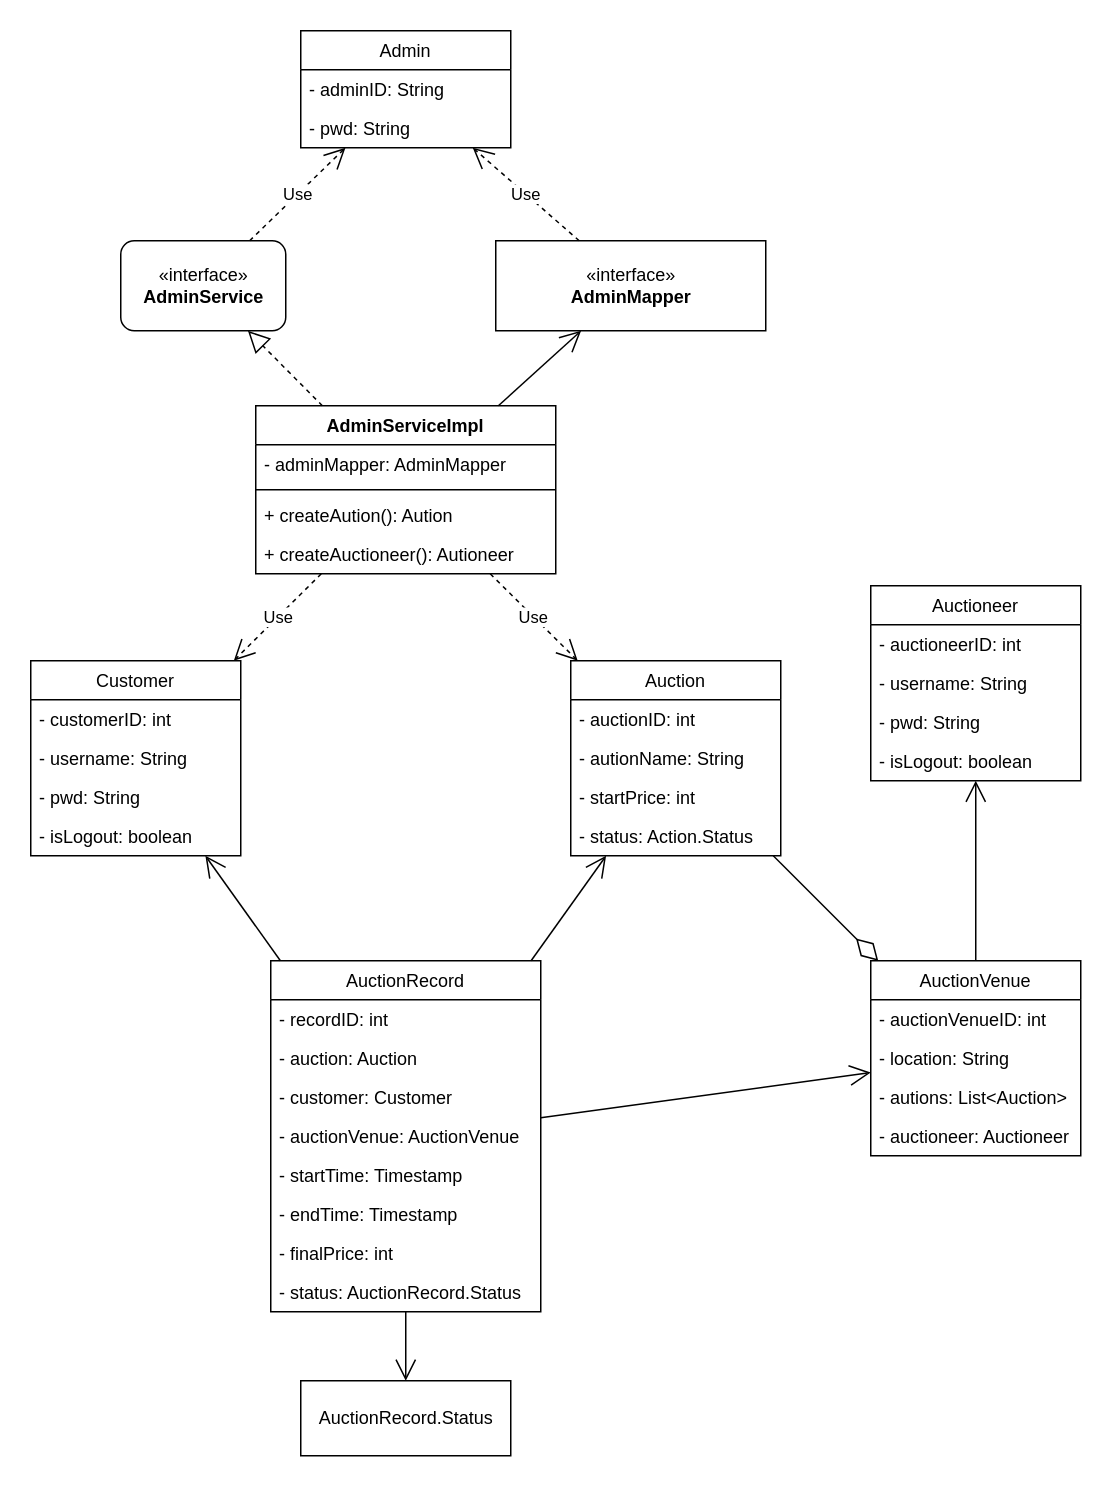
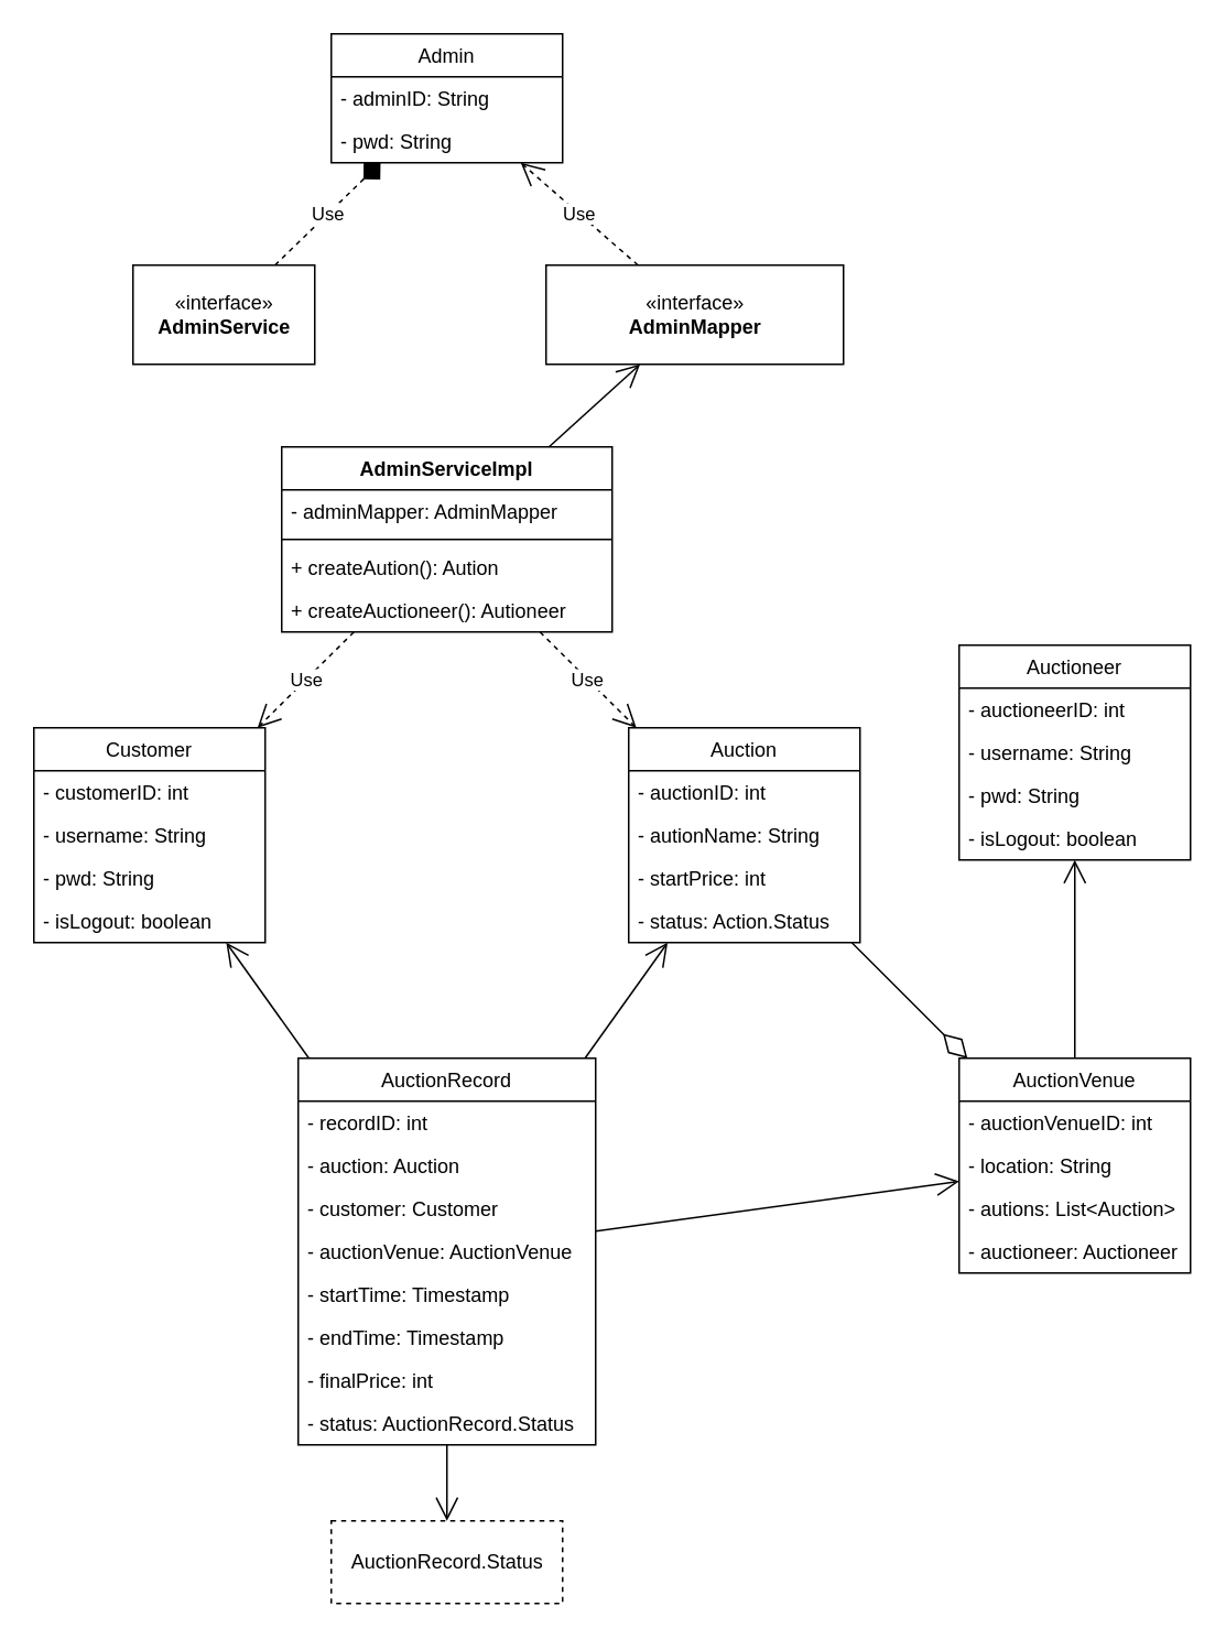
  <mxCell id="0" />
  <mxCell id="1" parent="0" />
  <mxCell id="2" value="Auctioneer" style="swimlane;fontStyle=0;childLayout=stackLayout;horizontal=1;startSize=26;fillColor=none;horizontalStack=0;resizeParent=1;resizeParentMax=0;resizeLast=0;collapsible=1;marginBottom=0;" parent="1" vertex="1"><mxGeometry x="580" y="390" width="140" height="130" as="geometry" /></mxCell>
  <mxCell id="3" value="- auctioneerID: int" style="text;strokeColor=none;fillColor=none;align=left;verticalAlign=top;spacingLeft=4;spacingRight=4;overflow=hidden;rotatable=0;points=[[0,0.5],[1,0.5]];portConstraint=eastwest;" parent="2" vertex="1"><mxGeometry y="26" width="140" height="26" as="geometry" /></mxCell>
  <mxCell id="4" value="- username: String" style="text;strokeColor=none;fillColor=none;align=left;verticalAlign=top;spacingLeft=4;spacingRight=4;overflow=hidden;rotatable=0;points=[[0,0.5],[1,0.5]];portConstraint=eastwest;" parent="2" vertex="1"><mxGeometry y="52" width="140" height="26" as="geometry" /></mxCell>
  <mxCell id="5" value="- pwd: String" style="text;strokeColor=none;fillColor=none;align=left;verticalAlign=top;spacingLeft=4;spacingRight=4;overflow=hidden;rotatable=0;points=[[0,0.5],[1,0.5]];portConstraint=eastwest;" parent="2" vertex="1"><mxGeometry y="78" width="140" height="26" as="geometry" /></mxCell>
  <mxCell id="6" value="- isLogout: boolean" style="text;strokeColor=none;fillColor=none;align=left;verticalAlign=top;spacingLeft=4;spacingRight=4;overflow=hidden;rotatable=0;points=[[0,0.5],[1,0.5]];portConstraint=eastwest;" parent="2" vertex="1"><mxGeometry y="104" width="140" height="26" as="geometry" /></mxCell>
  <mxCell id="7" value="Admin" style="swimlane;fontStyle=0;childLayout=stackLayout;horizontal=1;startSize=26;fillColor=none;horizontalStack=0;resizeParent=1;resizeParentMax=0;resizeLast=0;collapsible=1;marginBottom=0;" parent="1" vertex="1"><mxGeometry x="200" y="20" width="140" height="78" as="geometry" /></mxCell>
  <mxCell id="8" value="- adminID: String" style="text;strokeColor=none;fillColor=none;align=left;verticalAlign=top;spacingLeft=4;spacingRight=4;overflow=hidden;rotatable=0;points=[[0,0.5],[1,0.5]];portConstraint=eastwest;" parent="7" vertex="1"><mxGeometry y="26" width="140" height="26" as="geometry" /></mxCell>
  <mxCell id="9" value="- pwd: String" style="text;strokeColor=none;fillColor=none;align=left;verticalAlign=top;spacingLeft=4;spacingRight=4;overflow=hidden;rotatable=0;points=[[0,0.5],[1,0.5]];portConstraint=eastwest;" parent="7" vertex="1"><mxGeometry y="52" width="140" height="26" as="geometry" /></mxCell>
  <mxCell id="10" value="Customer" style="swimlane;fontStyle=0;childLayout=stackLayout;horizontal=1;startSize=26;fillColor=none;horizontalStack=0;resizeParent=1;resizeParentMax=0;resizeLast=0;collapsible=1;marginBottom=0;" parent="1" vertex="1"><mxGeometry x="20" y="440" width="140" height="130" as="geometry" /></mxCell>
  <mxCell id="11" value="- customerID: int" style="text;strokeColor=none;fillColor=none;align=left;verticalAlign=top;spacingLeft=4;spacingRight=4;overflow=hidden;rotatable=0;points=[[0,0.5],[1,0.5]];portConstraint=eastwest;" parent="10" vertex="1"><mxGeometry y="26" width="140" height="26" as="geometry" /></mxCell>
  <mxCell id="12" value="- username: String" style="text;strokeColor=none;fillColor=none;align=left;verticalAlign=top;spacingLeft=4;spacingRight=4;overflow=hidden;rotatable=0;points=[[0,0.5],[1,0.5]];portConstraint=eastwest;" parent="10" vertex="1"><mxGeometry y="52" width="140" height="26" as="geometry" /></mxCell>
  <mxCell id="13" value="- pwd: String" style="text;strokeColor=none;fillColor=none;align=left;verticalAlign=top;spacingLeft=4;spacingRight=4;overflow=hidden;rotatable=0;points=[[0,0.5],[1,0.5]];portConstraint=eastwest;" parent="10" vertex="1"><mxGeometry y="78" width="140" height="26" as="geometry" /></mxCell>
  <mxCell id="14" value="- isLogout: boolean" style="text;strokeColor=none;fillColor=none;align=left;verticalAlign=top;spacingLeft=4;spacingRight=4;overflow=hidden;rotatable=0;points=[[0,0.5],[1,0.5]];portConstraint=eastwest;" parent="10" vertex="1"><mxGeometry y="104" width="140" height="26" as="geometry" /></mxCell>
  <mxCell id="15" value="Auction" style="swimlane;fontStyle=0;childLayout=stackLayout;horizontal=1;startSize=26;fillColor=none;horizontalStack=0;resizeParent=1;resizeParentMax=0;resizeLast=0;collapsible=1;marginBottom=0;" parent="1" vertex="1"><mxGeometry x="380" y="440" width="140" height="130" as="geometry" /></mxCell>
  <mxCell id="16" value="- auctionID: int" style="text;strokeColor=none;fillColor=none;align=left;verticalAlign=top;spacingLeft=4;spacingRight=4;overflow=hidden;rotatable=0;points=[[0,0.5],[1,0.5]];portConstraint=eastwest;" parent="15" vertex="1"><mxGeometry y="26" width="140" height="26" as="geometry" /></mxCell>
  <mxCell id="17" value="- autionName: String" style="text;strokeColor=none;fillColor=none;align=left;verticalAlign=top;spacingLeft=4;spacingRight=4;overflow=hidden;rotatable=0;points=[[0,0.5],[1,0.5]];portConstraint=eastwest;" parent="15" vertex="1"><mxGeometry y="52" width="140" height="26" as="geometry" /></mxCell>
  <mxCell id="18" value="- startPrice: int" style="text;strokeColor=none;fillColor=none;align=left;verticalAlign=top;spacingLeft=4;spacingRight=4;overflow=hidden;rotatable=0;points=[[0,0.5],[1,0.5]];portConstraint=eastwest;" parent="15" vertex="1"><mxGeometry y="78" width="140" height="26" as="geometry" /></mxCell>
  <mxCell id="19" value="- status: Action.Status" style="text;strokeColor=none;fillColor=none;align=left;verticalAlign=top;spacingLeft=4;spacingRight=4;overflow=hidden;rotatable=0;points=[[0,0.5],[1,0.5]];portConstraint=eastwest;" parent="15" vertex="1"><mxGeometry y="104" width="140" height="26" as="geometry" /></mxCell>
  <mxCell id="20" value="AuctionRecord" style="swimlane;fontStyle=0;childLayout=stackLayout;horizontal=1;startSize=26;fillColor=none;horizontalStack=0;resizeParent=1;resizeParentMax=0;resizeLast=0;collapsible=1;marginBottom=0;" parent="1" vertex="1"><mxGeometry x="180" y="640" width="180" height="234" as="geometry" /></mxCell>
  <mxCell id="21" value="- recordID: int" style="text;strokeColor=none;fillColor=none;align=left;verticalAlign=top;spacingLeft=4;spacingRight=4;overflow=hidden;rotatable=0;points=[[0,0.5],[1,0.5]];portConstraint=eastwest;" parent="20" vertex="1"><mxGeometry y="26" width="180" height="26" as="geometry" /></mxCell>
  <mxCell id="22" value="- auction: Auction" style="text;strokeColor=none;fillColor=none;align=left;verticalAlign=top;spacingLeft=4;spacingRight=4;overflow=hidden;rotatable=0;points=[[0,0.5],[1,0.5]];portConstraint=eastwest;" parent="20" vertex="1"><mxGeometry y="52" width="180" height="26" as="geometry" /></mxCell>
  <mxCell id="23" value="- customer: Customer" style="text;strokeColor=none;fillColor=none;align=left;verticalAlign=top;spacingLeft=4;spacingRight=4;overflow=hidden;rotatable=0;points=[[0,0.5],[1,0.5]];portConstraint=eastwest;" parent="20" vertex="1"><mxGeometry y="78" width="180" height="26" as="geometry" /></mxCell>
  <mxCell id="24" value="- auctionVenue: AuctionVenue" style="text;strokeColor=none;fillColor=none;align=left;verticalAlign=top;spacingLeft=4;spacingRight=4;overflow=hidden;rotatable=0;points=[[0,0.5],[1,0.5]];portConstraint=eastwest;" parent="20" vertex="1"><mxGeometry y="104" width="180" height="26" as="geometry" /></mxCell>
  <mxCell id="25" value="- startTime: Timestamp" style="text;strokeColor=none;fillColor=none;align=left;verticalAlign=top;spacingLeft=4;spacingRight=4;overflow=hidden;rotatable=0;points=[[0,0.5],[1,0.5]];portConstraint=eastwest;" parent="20" vertex="1"><mxGeometry y="130" width="180" height="26" as="geometry" /></mxCell>
  <mxCell id="26" value="- endTime: Timestamp" style="text;strokeColor=none;fillColor=none;align=left;verticalAlign=top;spacingLeft=4;spacingRight=4;overflow=hidden;rotatable=0;points=[[0,0.5],[1,0.5]];portConstraint=eastwest;" parent="20" vertex="1"><mxGeometry y="156" width="180" height="26" as="geometry" /></mxCell>
  <mxCell id="27" value="- finalPrice: int" style="text;strokeColor=none;fillColor=none;align=left;verticalAlign=top;spacingLeft=4;spacingRight=4;overflow=hidden;rotatable=0;points=[[0,0.5],[1,0.5]];portConstraint=eastwest;" parent="20" vertex="1"><mxGeometry y="182" width="180" height="26" as="geometry" /></mxCell>
  <mxCell id="28" value="- status: AuctionRecord.Status" style="text;strokeColor=none;fillColor=none;align=left;verticalAlign=top;spacingLeft=4;spacingRight=4;overflow=hidden;rotatable=0;points=[[0,0.5],[1,0.5]];portConstraint=eastwest;" parent="20" vertex="1"><mxGeometry y="208" width="180" height="26" as="geometry" /></mxCell>
  <mxCell id="29" value="AuctionVenue" style="swimlane;fontStyle=0;childLayout=stackLayout;horizontal=1;startSize=26;fillColor=none;horizontalStack=0;resizeParent=1;resizeParentMax=0;resizeLast=0;collapsible=1;marginBottom=0;" parent="1" vertex="1"><mxGeometry x="580" y="640" width="140" height="130" as="geometry" /></mxCell>
  <mxCell id="30" value="- auctionVenueID: int" style="text;strokeColor=none;fillColor=none;align=left;verticalAlign=top;spacingLeft=4;spacingRight=4;overflow=hidden;rotatable=0;points=[[0,0.5],[1,0.5]];portConstraint=eastwest;" parent="29" vertex="1"><mxGeometry y="26" width="140" height="26" as="geometry" /></mxCell>
  <mxCell id="31" value="- location: String" style="text;strokeColor=none;fillColor=none;align=left;verticalAlign=top;spacingLeft=4;spacingRight=4;overflow=hidden;rotatable=0;points=[[0,0.5],[1,0.5]];portConstraint=eastwest;" parent="29" vertex="1"><mxGeometry y="52" width="140" height="26" as="geometry" /></mxCell>
  <mxCell id="32" value="- autions: List&lt;Auction&gt;" style="text;strokeColor=none;fillColor=none;align=left;verticalAlign=top;spacingLeft=4;spacingRight=4;overflow=hidden;rotatable=0;points=[[0,0.5],[1,0.5]];portConstraint=eastwest;" parent="29" vertex="1"><mxGeometry y="78" width="140" height="26" as="geometry" /></mxCell>
  <mxCell id="33" value="- auctioneer: Auctioneer" style="text;strokeColor=none;fillColor=none;align=left;verticalAlign=top;spacingLeft=4;spacingRight=4;overflow=hidden;rotatable=0;points=[[0,0.5],[1,0.5]];portConstraint=eastwest;" parent="29" vertex="1"><mxGeometry y="104" width="140" height="26" as="geometry" /></mxCell>
  <mxCell id="34" value="" style="endArrow=open;endFill=1;endSize=12;html=1;rounded=0;" parent="1" source="20" target="10" edge="1"><mxGeometry width="160" relative="1" as="geometry"><mxPoint x="200" y="590" as="sourcePoint" /><mxPoint x="360" y="590" as="targetPoint" /></mxGeometry></mxCell>
  <mxCell id="35" value="" style="endArrow=open;endFill=1;endSize=12;html=1;rounded=0;" parent="1" source="20" target="15" edge="1"><mxGeometry width="160" relative="1" as="geometry"><mxPoint x="190" y="590" as="sourcePoint" /><mxPoint x="310" y="580" as="targetPoint" /></mxGeometry></mxCell>
  <mxCell id="36" value="" style="endArrow=open;endFill=1;endSize=12;html=1;rounded=0;" parent="1" source="20" target="29" edge="1"><mxGeometry width="160" relative="1" as="geometry"><mxPoint x="410" y="790" as="sourcePoint" /><mxPoint x="570" y="790" as="targetPoint" /></mxGeometry></mxCell>
  <mxCell id="37" value="" style="endArrow=open;endFill=1;endSize=12;html=1;rounded=0;" parent="1" source="29" target="2" edge="1"><mxGeometry width="160" relative="1" as="geometry"><mxPoint x="610" y="550" as="sourcePoint" /><mxPoint x="750" y="500" as="targetPoint" /></mxGeometry></mxCell>
- <mxCell id="38" value="&lt;span style=&quot;text-align: left;&quot;&gt;AuctionRecord.Status&lt;/span&gt;" style="html=1;" parent="1" vertex="1"><mxGeometry x="200" y="920" width="140" height="50" as="geometry" /></mxCell>
+ <mxCell id="38" value="&lt;span style=&quot;text-align: left;&quot;&gt;AuctionRecord.Status&lt;/span&gt;" style="html=1;dashed=1;" parent="1" vertex="1"><mxGeometry x="200" y="920" width="140" height="50" as="geometry" /></mxCell>
  <mxCell id="39" value="" style="endArrow=open;endFill=1;endSize=12;html=1;rounded=0;" parent="1" source="20" target="38" edge="1"><mxGeometry width="160" relative="1" as="geometry"><mxPoint x="10" y="920" as="sourcePoint" /><mxPoint x="170" y="920" as="targetPoint" /></mxGeometry></mxCell>
  <mxCell id="40" value="" style="endArrow=diamondThin;endFill=0;endSize=18;html=1;rounded=0;jumpSize=6;" parent="1" source="15" target="29" edge="1"><mxGeometry width="160" relative="1" as="geometry"><mxPoint x="400" y="630" as="sourcePoint" /><mxPoint x="560" y="630" as="targetPoint" /></mxGeometry></mxCell>
  <mxCell id="41" value="AdminServiceImpl" style="swimlane;fontStyle=1;align=center;verticalAlign=top;childLayout=stackLayout;horizontal=1;startSize=26;horizontalStack=0;resizeParent=1;resizeParentMax=0;resizeLast=0;collapsible=1;marginBottom=0;" parent="1" vertex="1"><mxGeometry x="170" y="270" width="200" height="112" as="geometry" /></mxCell>
  <mxCell id="42" value="- adminMapper: AdminMapper" style="text;strokeColor=none;fillColor=none;align=left;verticalAlign=top;spacingLeft=4;spacingRight=4;overflow=hidden;rotatable=0;points=[[0,0.5],[1,0.5]];portConstraint=eastwest;" parent="41" vertex="1"><mxGeometry y="26" width="200" height="26" as="geometry" /></mxCell>
  <mxCell id="43" value="" style="line;strokeWidth=1;fillColor=none;align=left;verticalAlign=middle;spacingTop=-1;spacingLeft=3;spacingRight=3;rotatable=0;labelPosition=right;points=[];portConstraint=eastwest;strokeColor=inherit;" parent="41" vertex="1"><mxGeometry y="52" width="200" height="8" as="geometry" /></mxCell>
  <mxCell id="44" value="+ createAution(): Aution" style="text;strokeColor=none;fillColor=none;align=left;verticalAlign=top;spacingLeft=4;spacingRight=4;overflow=hidden;rotatable=0;points=[[0,0.5],[1,0.5]];portConstraint=eastwest;" parent="41" vertex="1"><mxGeometry y="60" width="200" height="26" as="geometry" /></mxCell>
  <mxCell id="45" value="+ createAuctioneer(): Autioneer" style="text;strokeColor=none;fillColor=none;align=left;verticalAlign=top;spacingLeft=4;spacingRight=4;overflow=hidden;rotatable=0;points=[[0,0.5],[1,0.5]];portConstraint=eastwest;" parent="41" vertex="1"><mxGeometry y="86" width="200" height="26" as="geometry" /></mxCell>
- <mxCell id="46" value="«interface»&lt;br&gt;&lt;b&gt;AdminService&lt;/b&gt;" style="html=1;rounded=1;" parent="1" vertex="1"><mxGeometry x="80" y="160" width="110" height="60" as="geometry" /></mxCell>
+ <mxCell id="46" value="«interface»&lt;br&gt;&lt;b&gt;AdminService&lt;/b&gt;" style="html=1;" parent="1" vertex="1"><mxGeometry x="80" y="160" width="110" height="60" as="geometry" /></mxCell>
  <mxCell id="47" value="«interface»&lt;br&gt;&lt;b&gt;AdminMapper&lt;/b&gt;" style="html=1;" parent="1" vertex="1"><mxGeometry x="330" y="160" width="180" height="60" as="geometry" /></mxCell>
- <mxCell id="48" value="" style="endArrow=block;dashed=1;endFill=0;endSize=12;html=1;rounded=0;jumpSize=6;" parent="1" source="41" target="46" edge="1"><mxGeometry width="160" relative="1" as="geometry"><mxPoint x="40" y="300" as="sourcePoint" /><mxPoint x="200" y="300" as="targetPoint" /></mxGeometry></mxCell>
  <mxCell id="49" value="" style="endArrow=open;endFill=1;endSize=12;html=1;rounded=0;jumpSize=6;" parent="1" source="41" target="47" edge="1"><mxGeometry width="160" relative="1" as="geometry"><mxPoint x="40" y="330" as="sourcePoint" /><mxPoint x="200" y="330" as="targetPoint" /></mxGeometry></mxCell>
  <mxCell id="50" value="Use" style="endArrow=open;endSize=12;dashed=1;html=1;rounded=0;jumpSize=6;" parent="1" source="47" target="7" edge="1"><mxGeometry width="160" relative="1" as="geometry"><mxPoint x="340" y="220" as="sourcePoint" /><mxPoint x="500" y="220" as="targetPoint" /></mxGeometry></mxCell>
  <mxCell id="51" value="Use" style="endArrow=open;endSize=12;dashed=1;html=1;rounded=0;jumpSize=6;" parent="1" source="41" target="10" edge="1"><mxGeometry width="160" relative="1" as="geometry"><mxPoint x="30" y="380" as="sourcePoint" /><mxPoint x="190" y="380" as="targetPoint" /></mxGeometry></mxCell>
  <mxCell id="52" value="Use" style="endArrow=open;endSize=12;dashed=1;html=1;rounded=0;jumpSize=6;" parent="1" source="41" target="15" edge="1"><mxGeometry width="160" relative="1" as="geometry"><mxPoint x="210" y="480" as="sourcePoint" /><mxPoint x="370" y="480" as="targetPoint" /></mxGeometry></mxCell>
- <mxCell id="53" value="Use" style="endArrow=open;endSize=12;dashed=1;html=1;rounded=0;jumpSize=6;" parent="1" source="46" target="7" edge="1"><mxGeometry width="160" relative="1" as="geometry"><mxPoint y="270" as="sourcePoint" x="-20" /><mxPoint x="140" y="270" as="targetPoint" /></mxGeometry></mxCell>
+ <mxCell id="53" value="Use" style="endArrow=diamond;endSize=12;dashed=1;html=1;rounded=0;jumpSize=6;" parent="1" source="46" target="7" edge="1"><mxGeometry width="160" relative="1" as="geometry"><mxPoint y="270" as="sourcePoint" x="-20" /><mxPoint x="140" y="270" as="targetPoint" /></mxGeometry></mxCell>
